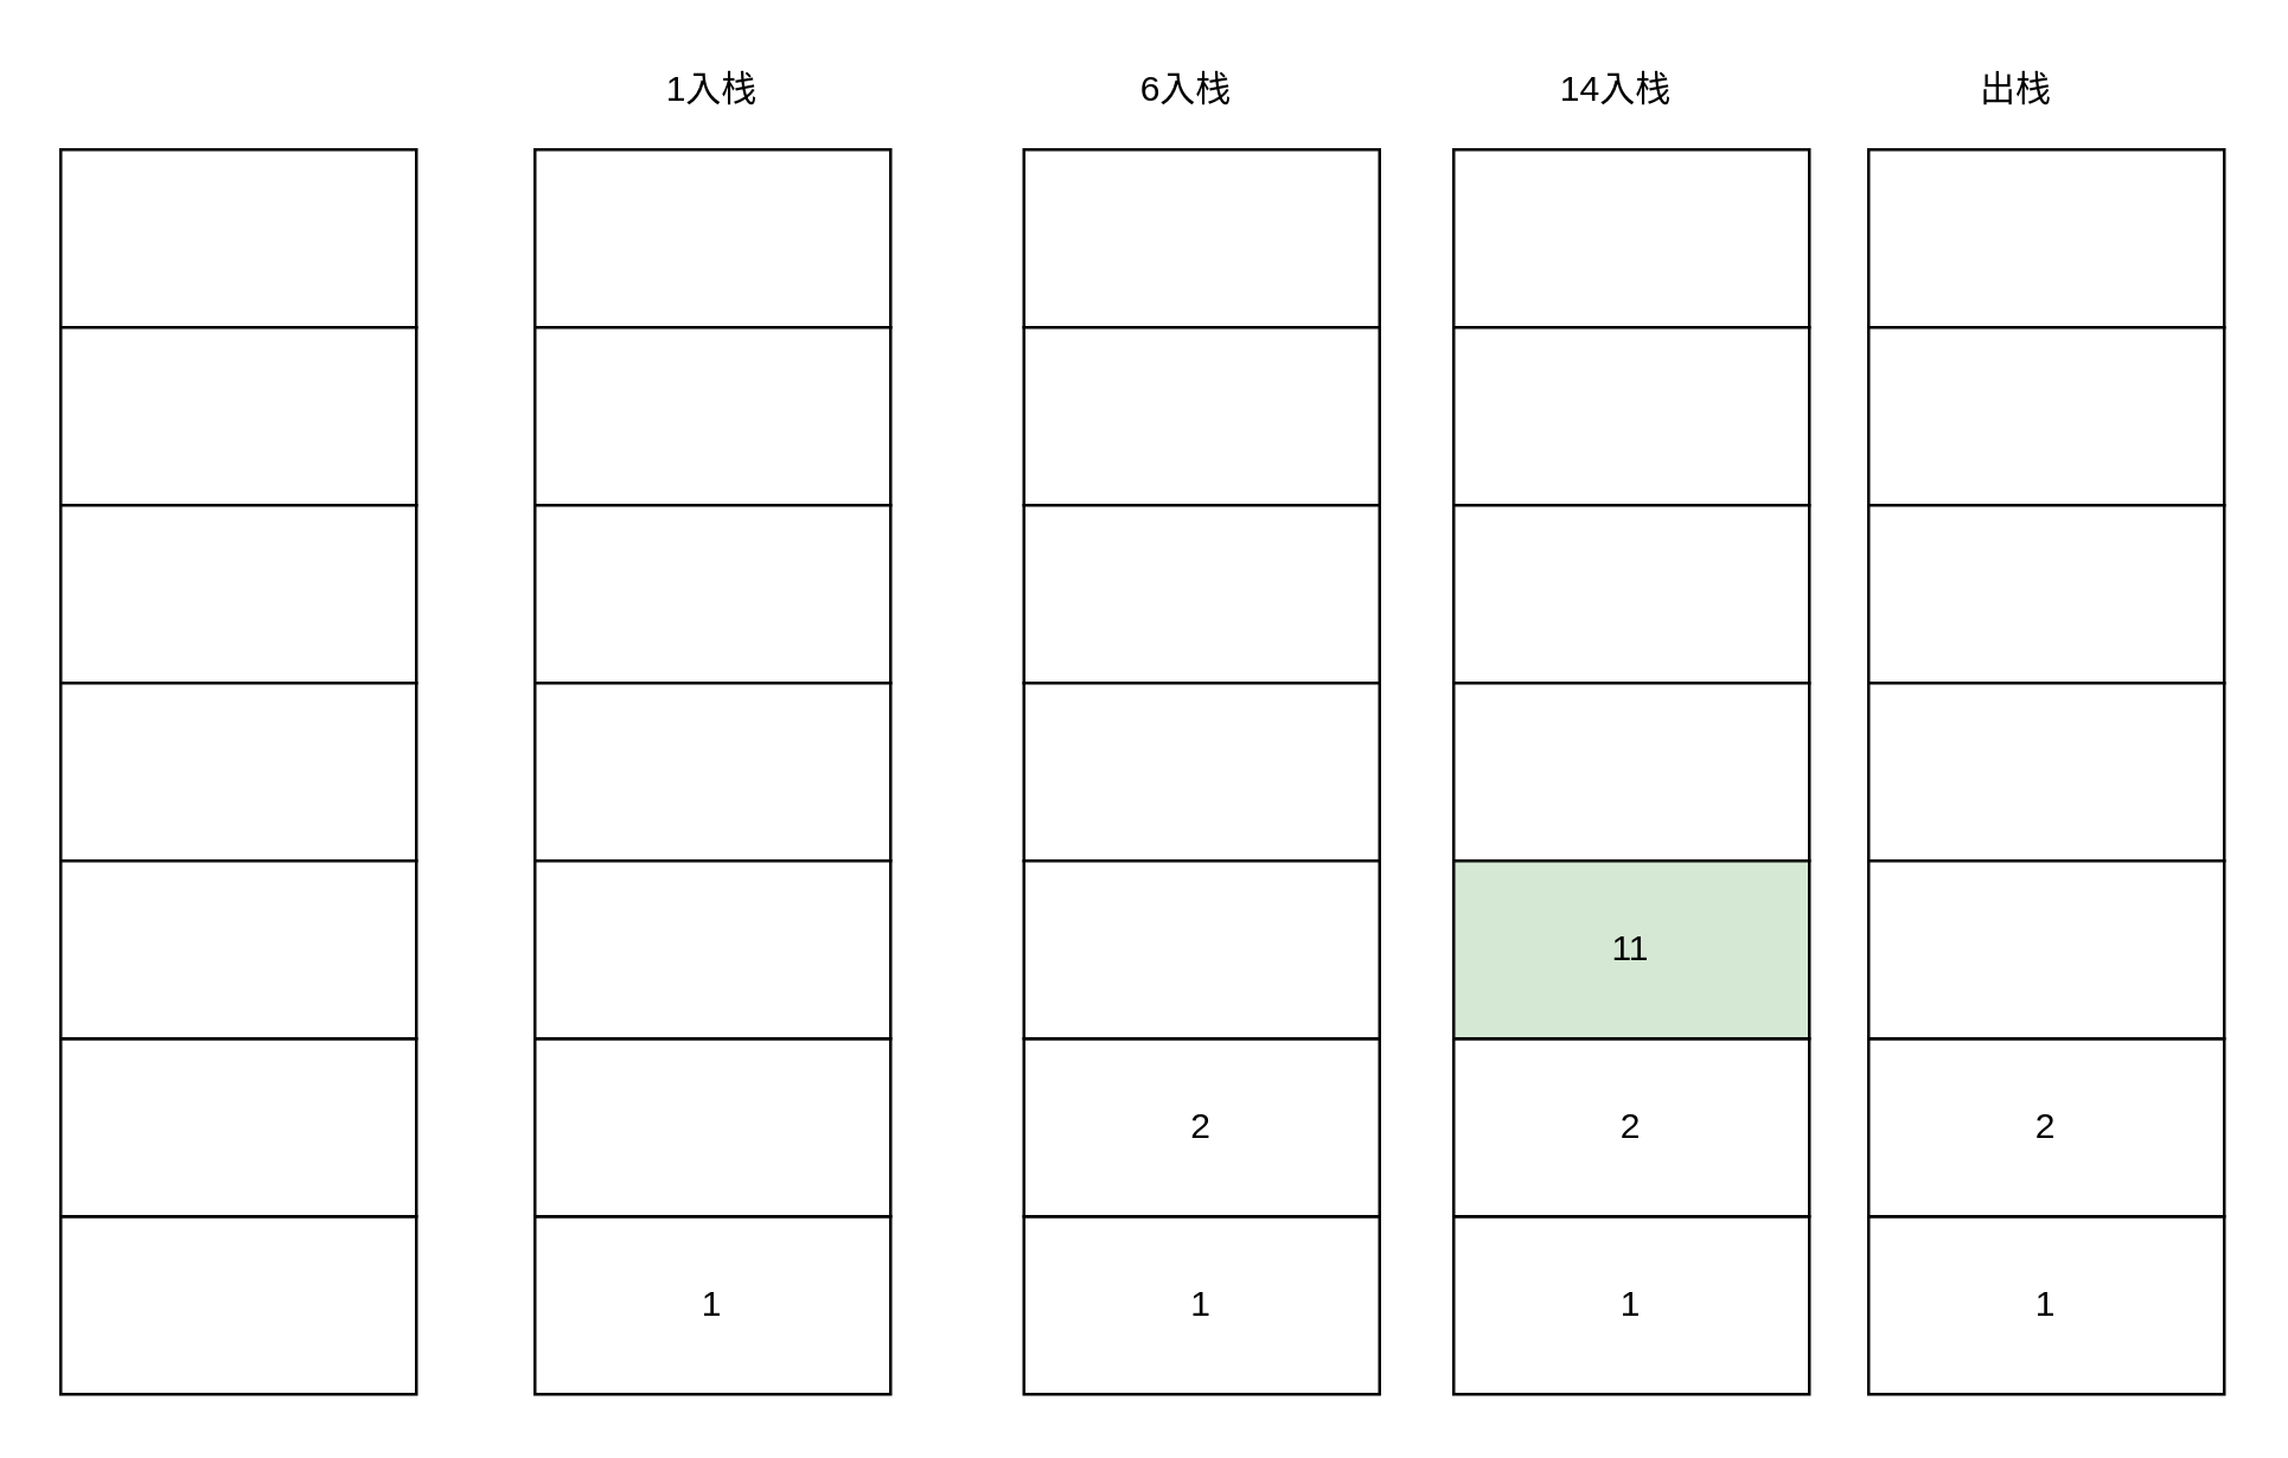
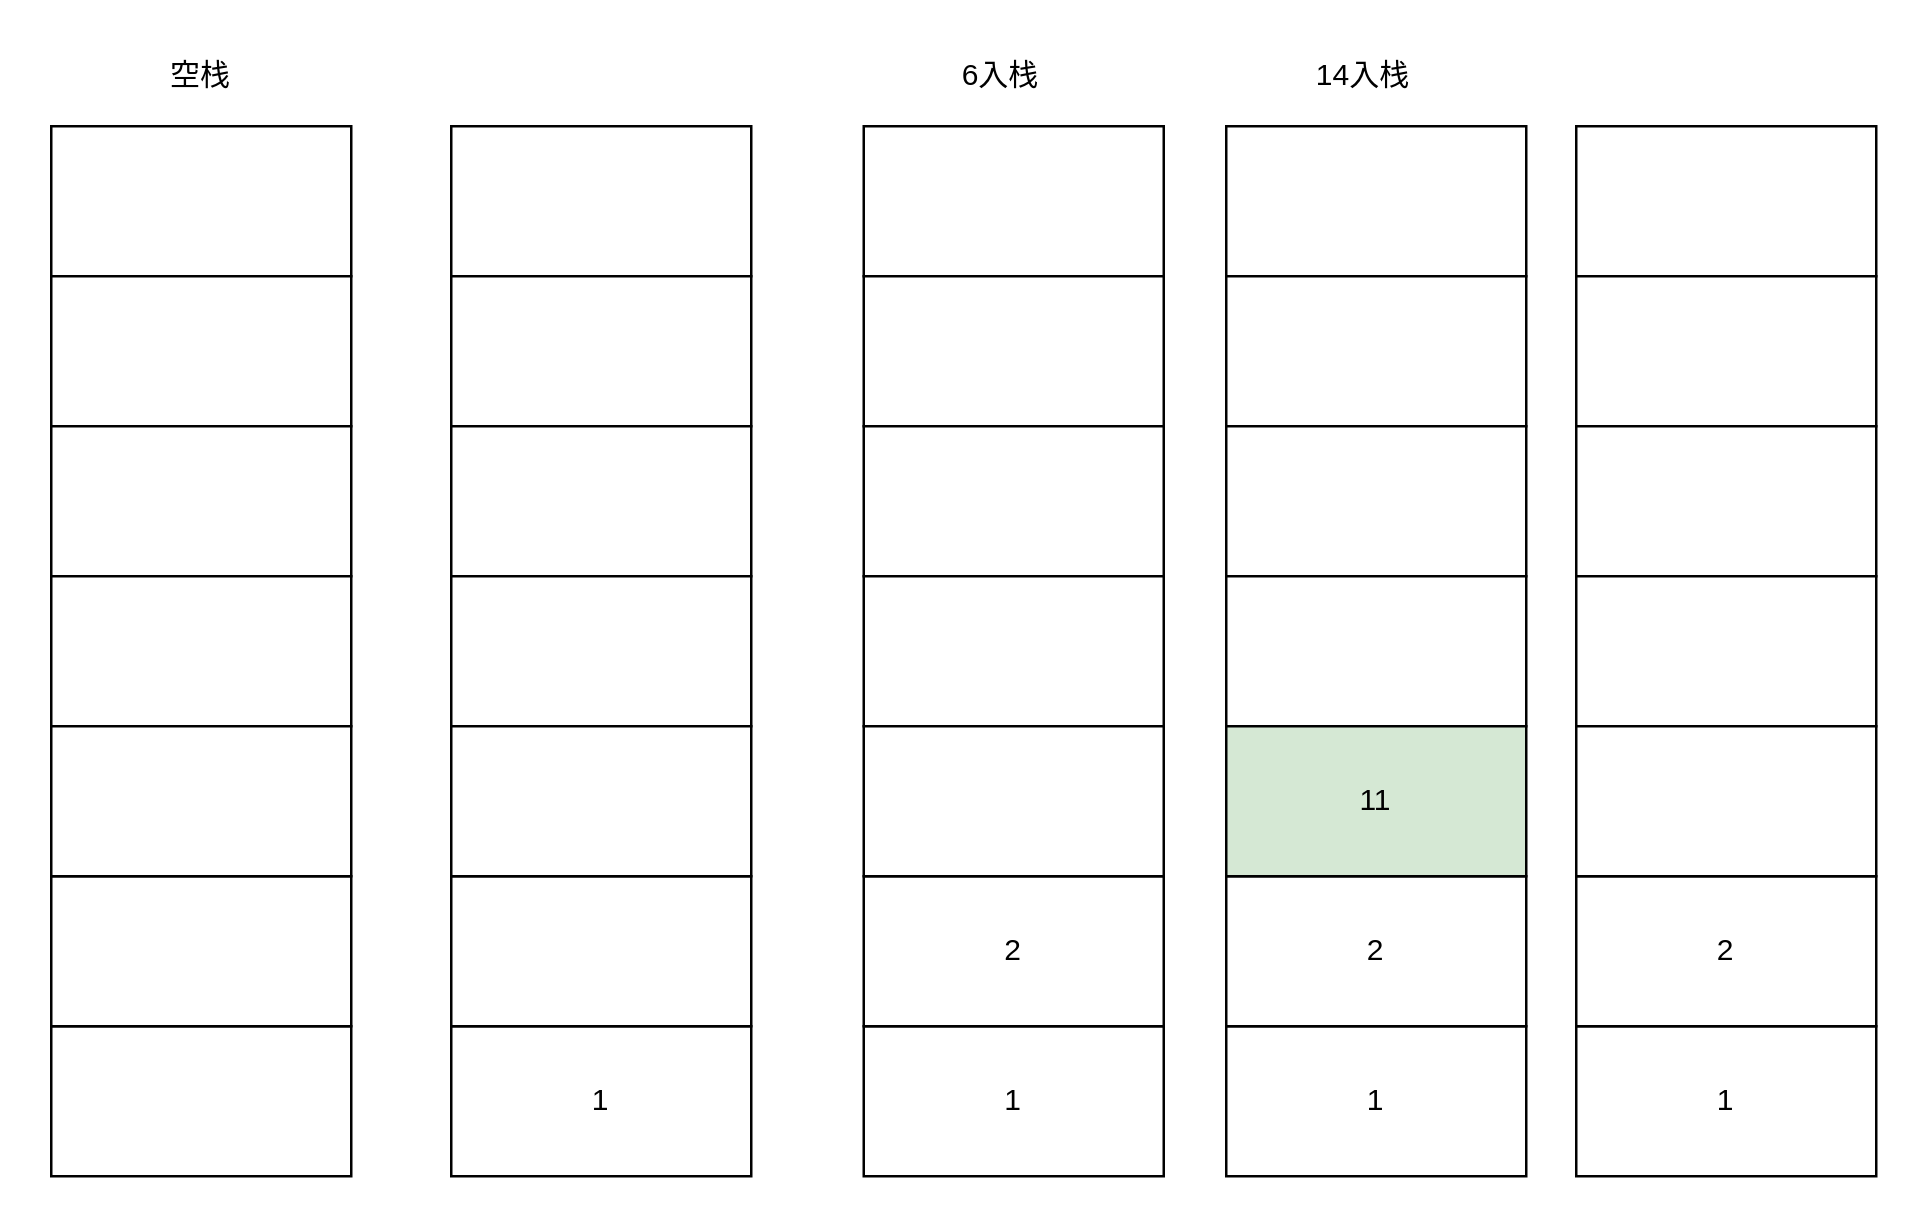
  <mxCell id="0" />
  <mxCell id="1" parent="0" />
  <mxCell id="2" value="" style="rounded=0;whiteSpace=wrap;html=1;" parent="1" vertex="1"><mxGeometry x="20" y="50" width="120" height="60" as="geometry" /></mxCell>
  <mxCell id="3" value="" style="rounded=0;whiteSpace=wrap;html=1;" parent="1" vertex="1"><mxGeometry x="20" y="110" width="120" height="60" as="geometry" /></mxCell>
  <mxCell id="4" value="" style="rounded=0;whiteSpace=wrap;html=1;" parent="1" vertex="1"><mxGeometry x="20" y="410" width="120" height="60" as="geometry" /></mxCell>
  <mxCell id="5" value="" style="rounded=0;whiteSpace=wrap;html=1;" parent="1" vertex="1"><mxGeometry x="20" y="350" width="120" height="60" as="geometry" /></mxCell>
  <mxCell id="6" value="" style="rounded=0;whiteSpace=wrap;html=1;" parent="1" vertex="1"><mxGeometry x="20" y="170" width="120" height="60" as="geometry" /></mxCell>
  <mxCell id="7" value="" style="rounded=0;whiteSpace=wrap;html=1;" parent="1" vertex="1"><mxGeometry x="20" y="230" width="120" height="60" as="geometry" /></mxCell>
  <mxCell id="8" value="" style="rounded=0;whiteSpace=wrap;html=1;" parent="1" vertex="1"><mxGeometry x="20" y="290" width="120" height="60" as="geometry" /></mxCell>
  <mxCell id="9" value="" style="rounded=0;whiteSpace=wrap;html=1;" parent="1" vertex="1"><mxGeometry x="180" y="50" width="120" height="60" as="geometry" /></mxCell>
  <mxCell id="10" value="" style="rounded=0;whiteSpace=wrap;html=1;" parent="1" vertex="1"><mxGeometry x="180" y="110" width="120" height="60" as="geometry" /></mxCell>
  <mxCell id="11" value="1" style="rounded=0;whiteSpace=wrap;html=1;" parent="1" vertex="1"><mxGeometry x="180" y="410" width="120" height="60" as="geometry" /></mxCell>
  <mxCell id="12" value="" style="rounded=0;whiteSpace=wrap;html=1;" parent="1" vertex="1"><mxGeometry x="180" y="350" width="120" height="60" as="geometry" /></mxCell>
  <mxCell id="13" value="" style="rounded=0;whiteSpace=wrap;html=1;" parent="1" vertex="1"><mxGeometry x="180" y="170" width="120" height="60" as="geometry" /></mxCell>
  <mxCell id="14" value="" style="rounded=0;whiteSpace=wrap;html=1;" parent="1" vertex="1"><mxGeometry x="180" y="230" width="120" height="60" as="geometry" /></mxCell>
  <mxCell id="15" value="" style="rounded=0;whiteSpace=wrap;html=1;" parent="1" vertex="1"><mxGeometry x="180" y="290" width="120" height="60" as="geometry" /></mxCell>
  <mxCell id="16" value="" style="rounded=0;whiteSpace=wrap;html=1;" parent="1" vertex="1"><mxGeometry x="345" y="50" width="120" height="60" as="geometry" /></mxCell>
  <mxCell id="17" value="" style="rounded=0;whiteSpace=wrap;html=1;" parent="1" vertex="1"><mxGeometry x="345" y="110" width="120" height="60" as="geometry" /></mxCell>
  <mxCell id="18" value="1" style="rounded=0;whiteSpace=wrap;html=1;" parent="1" vertex="1"><mxGeometry x="345" y="410" width="120" height="60" as="geometry" /></mxCell>
  <mxCell id="19" value="2" style="rounded=0;whiteSpace=wrap;html=1;" parent="1" vertex="1"><mxGeometry x="345" y="350" width="120" height="60" as="geometry" /></mxCell>
  <mxCell id="20" value="" style="rounded=0;whiteSpace=wrap;html=1;" parent="1" vertex="1"><mxGeometry x="345" y="170" width="120" height="60" as="geometry" /></mxCell>
  <mxCell id="21" value="" style="rounded=0;whiteSpace=wrap;html=1;" parent="1" vertex="1"><mxGeometry x="345" y="230" width="120" height="60" as="geometry" /></mxCell>
  <mxCell id="22" value="" style="rounded=0;whiteSpace=wrap;html=1;" parent="1" vertex="1"><mxGeometry x="345" y="290" width="120" height="60" as="geometry" /></mxCell>
- <mxCell id="24" value="1入栈" style="text;html=1;strokeColor=none;fillColor=none;align=center;verticalAlign=middle;whiteSpace=wrap;rounded=0;" parent="1" vertex="1"><mxGeometry x="220" y="20" width="40" height="20" as="geometry" /></mxCell>
+ <mxCell id="23" value="空栈" style="text;html=1;strokeColor=none;fillColor=none;align=center;verticalAlign=middle;whiteSpace=wrap;rounded=0;" parent="1" vertex="1"><mxGeometry x="60" y="20" width="40" height="20" as="geometry" /></mxCell>
  <mxCell id="25" value="6入栈" style="text;html=1;strokeColor=none;fillColor=none;align=center;verticalAlign=middle;whiteSpace=wrap;rounded=0;" parent="1" vertex="1"><mxGeometry x="380" y="20" width="40" height="20" as="geometry" /></mxCell>
  <mxCell id="26" value="" style="rounded=0;whiteSpace=wrap;html=1;" parent="1" vertex="1"><mxGeometry x="490" y="50" width="120" height="60" as="geometry" /></mxCell>
  <mxCell id="27" value="" style="rounded=0;whiteSpace=wrap;html=1;" parent="1" vertex="1"><mxGeometry x="490" y="110" width="120" height="60" as="geometry" /></mxCell>
  <mxCell id="28" value="1" style="rounded=0;whiteSpace=wrap;html=1;" parent="1" vertex="1"><mxGeometry x="490" y="410" width="120" height="60" as="geometry" /></mxCell>
  <mxCell id="29" value="2" style="rounded=0;whiteSpace=wrap;html=1;" parent="1" vertex="1"><mxGeometry x="490" y="350" width="120" height="60" as="geometry" /></mxCell>
  <mxCell id="30" value="" style="rounded=0;whiteSpace=wrap;html=1;" parent="1" vertex="1"><mxGeometry x="490" y="170" width="120" height="60" as="geometry" /></mxCell>
  <mxCell id="31" value="" style="rounded=0;whiteSpace=wrap;html=1;" parent="1" vertex="1"><mxGeometry x="490" y="230" width="120" height="60" as="geometry" /></mxCell>
  <mxCell id="32" value="11" style="rounded=0;whiteSpace=wrap;html=1;fillColor=#d5e8d4;" parent="1" vertex="1"><mxGeometry x="490" y="290" width="120" height="60" as="geometry" /></mxCell>
  <mxCell id="33" value="14入栈" style="text;html=1;strokeColor=none;fillColor=none;align=center;verticalAlign=middle;whiteSpace=wrap;rounded=0;" parent="1" vertex="1"><mxGeometry x="525" y="20" width="40" height="20" as="geometry" /></mxCell>
  <mxCell id="34" value="" style="rounded=0;whiteSpace=wrap;html=1;" parent="1" vertex="1"><mxGeometry x="630" y="50" width="120" height="60" as="geometry" /></mxCell>
  <mxCell id="35" value="" style="rounded=0;whiteSpace=wrap;html=1;" parent="1" vertex="1"><mxGeometry x="630" y="110" width="120" height="60" as="geometry" /></mxCell>
  <mxCell id="36" value="1" style="rounded=0;whiteSpace=wrap;html=1;" parent="1" vertex="1"><mxGeometry x="630" y="410" width="120" height="60" as="geometry" /></mxCell>
  <mxCell id="37" value="2" style="rounded=0;whiteSpace=wrap;html=1;" parent="1" vertex="1"><mxGeometry x="630" y="350" width="120" height="60" as="geometry" /></mxCell>
  <mxCell id="38" value="" style="rounded=0;whiteSpace=wrap;html=1;" parent="1" vertex="1"><mxGeometry x="630" y="170" width="120" height="60" as="geometry" /></mxCell>
  <mxCell id="39" value="" style="rounded=0;whiteSpace=wrap;html=1;" parent="1" vertex="1"><mxGeometry x="630" y="230" width="120" height="60" as="geometry" /></mxCell>
  <mxCell id="40" value="" style="rounded=0;whiteSpace=wrap;html=1;" parent="1" vertex="1"><mxGeometry x="630" y="290" width="120" height="60" as="geometry" /></mxCell>
- <mxCell id="41" value="出栈" style="text;html=1;strokeColor=none;fillColor=none;align=center;verticalAlign=middle;whiteSpace=wrap;rounded=0;" parent="1" vertex="1"><mxGeometry x="660" y="20" width="40" height="20" as="geometry" /></mxCell>
